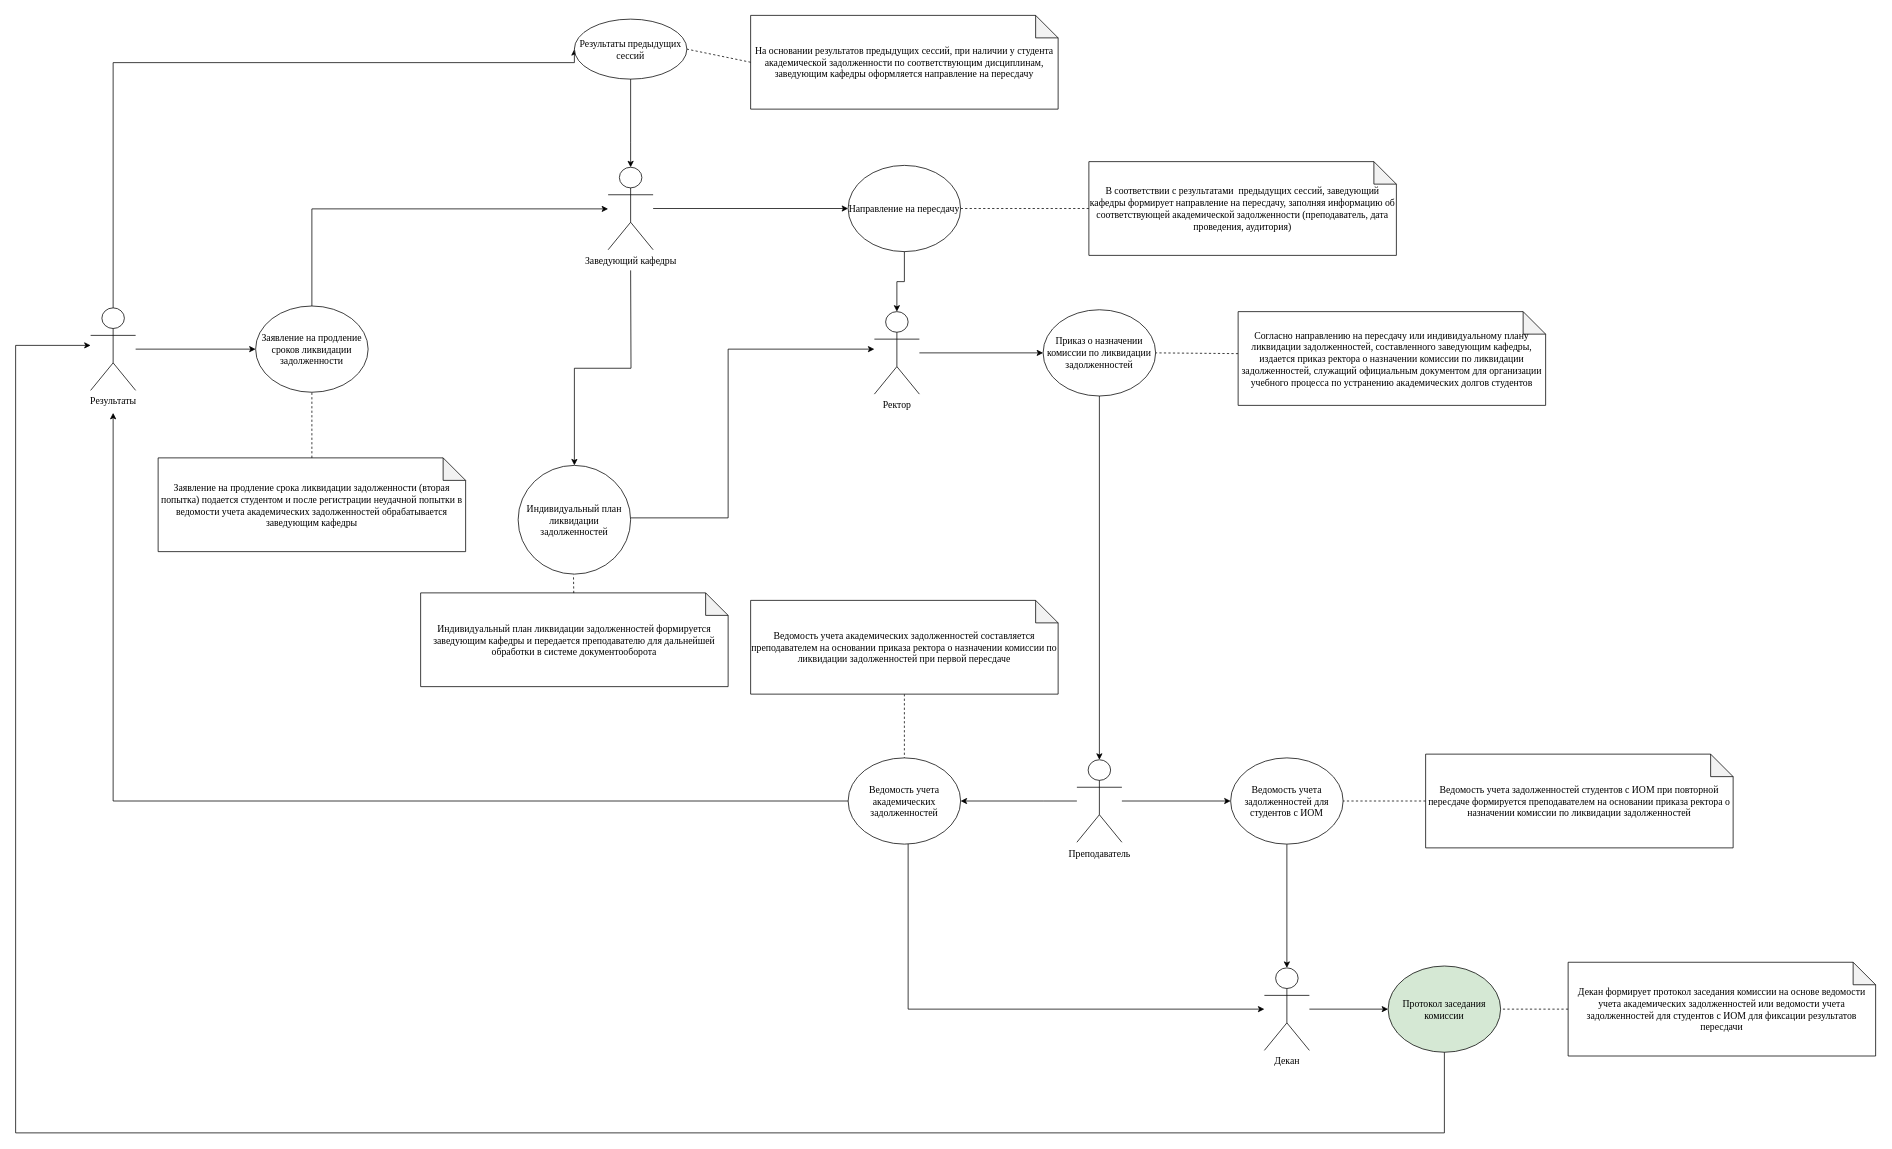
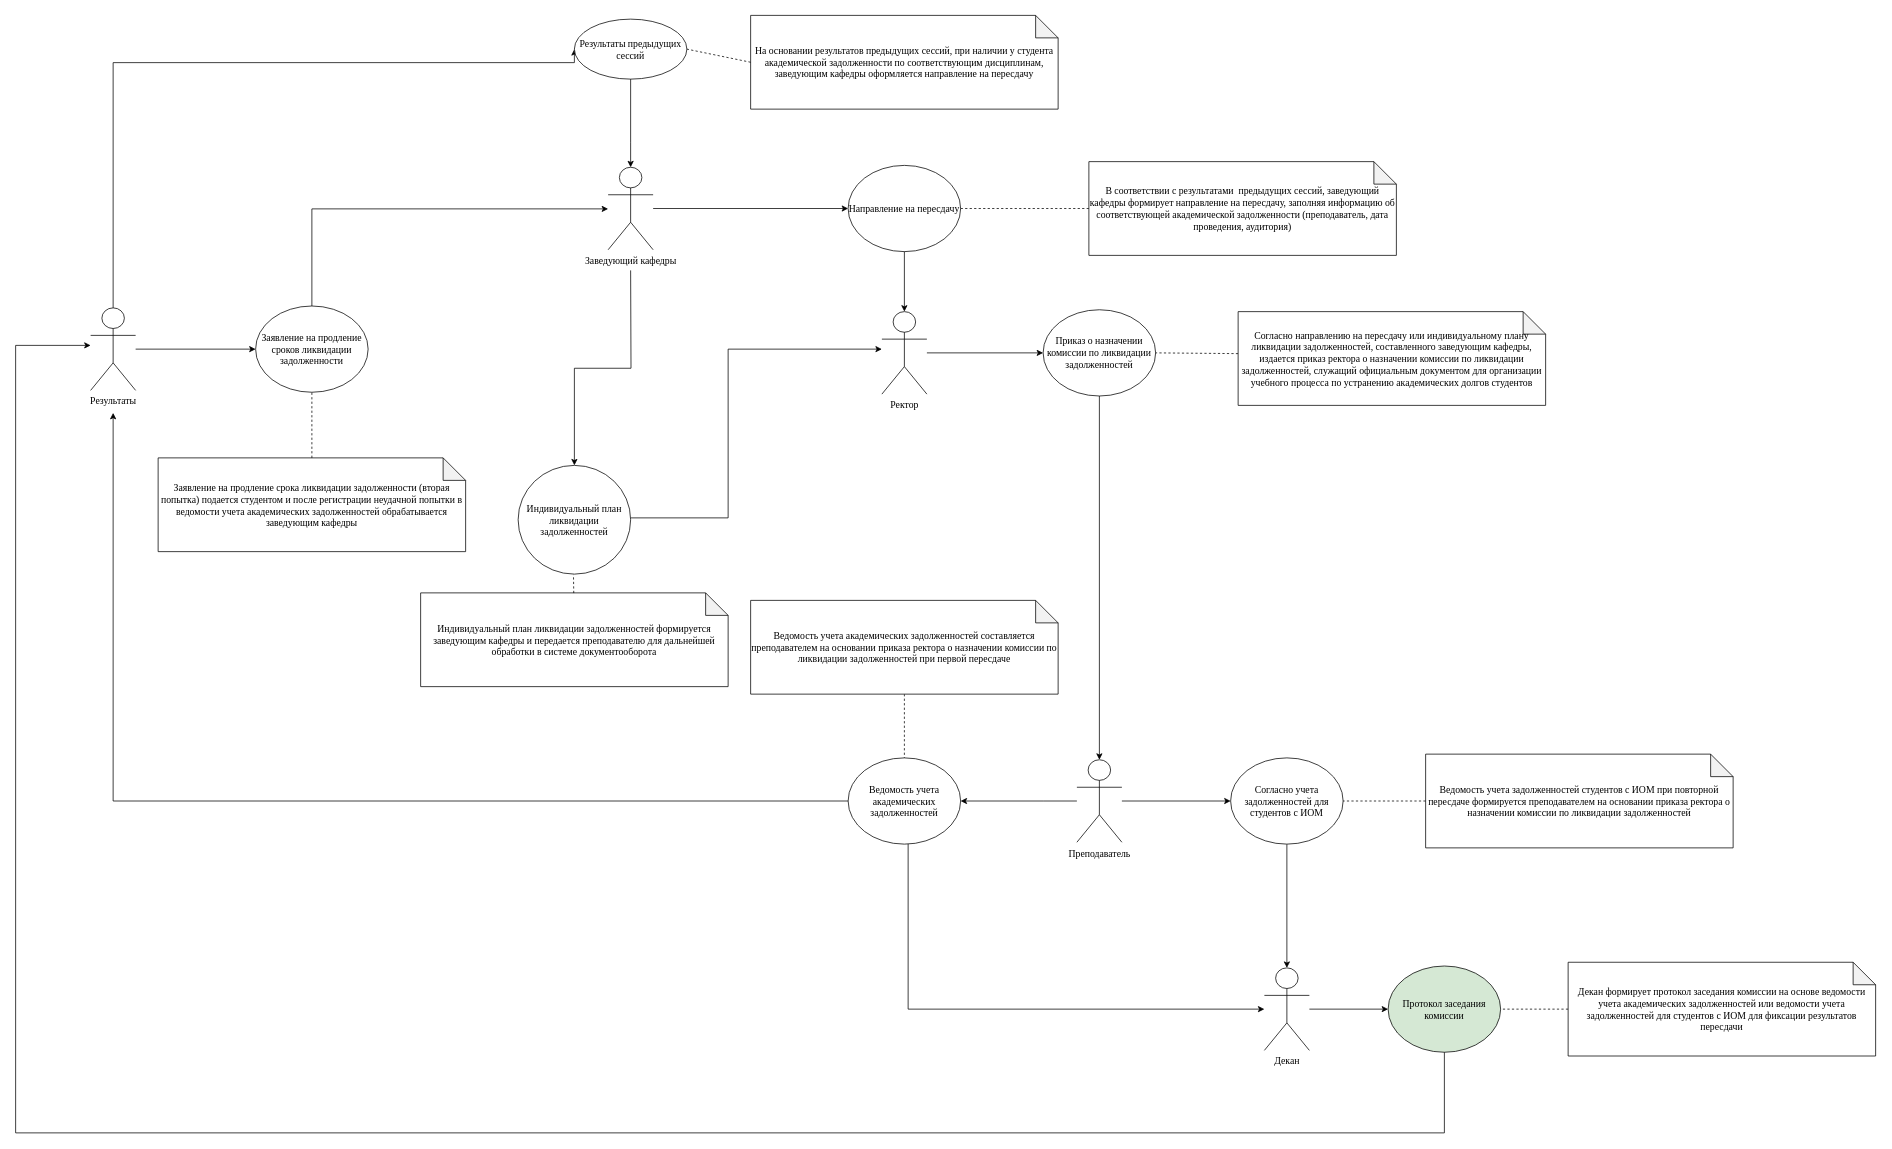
  <mxCell id="0" />
  <mxCell id="1" parent="0" />
  <mxCell id="2" style="edgeStyle=orthogonalEdgeStyle;rounded=0;orthogonalLoop=1;jettySize=auto;html=1;entryX=0;entryY=0.5;entryDx=0;entryDy=0;" parent="1" source="4" target="33" edge="1"><mxGeometry relative="1" as="geometry" /></mxCell>
  <mxCell id="3" style="edgeStyle=orthogonalEdgeStyle;rounded=0;orthogonalLoop=1;jettySize=auto;html=1;entryX=0;entryY=0.5;entryDx=0;entryDy=0;" edge="1" parent="1" source="4" target="17"><mxGeometry relative="1" as="geometry"><Array as="points"><mxPoint x="150" y="83" /></Array></mxGeometry></mxCell>
  <mxCell id="4" value="Результаты" style="shape=umlActor;verticalLabelPosition=bottom;verticalAlign=top;html=1;outlineConnect=0;fontFamily=Times New Roman;fontSize=13;" parent="1" vertex="1"><mxGeometry x="120" y="410" width="60" height="110" as="geometry" /></mxCell>
  <mxCell id="5" style="edgeStyle=orthogonalEdgeStyle;rounded=0;orthogonalLoop=1;jettySize=auto;html=1;entryX=0;entryY=0.5;entryDx=0;entryDy=0;fontFamily=Times New Roman;fontSize=13;" parent="1" source="7" target="16" edge="1"><mxGeometry relative="1" as="geometry" /></mxCell>
  <mxCell id="6" style="edgeStyle=orthogonalEdgeStyle;rounded=0;orthogonalLoop=1;jettySize=auto;html=1;entryX=0.5;entryY=0;entryDx=0;entryDy=0;" edge="1" parent="1" target="35"><mxGeometry relative="1" as="geometry"><mxPoint x="840" y="360" as="sourcePoint" /></mxGeometry></mxCell>
  <mxCell id="7" value="Заведующий кафедры" style="shape=umlActor;verticalLabelPosition=bottom;verticalAlign=top;html=1;outlineConnect=0;fontFamily=Times New Roman;fontSize=13;" parent="1" vertex="1"><mxGeometry x="810" y="222.5" width="60" height="110" as="geometry" /></mxCell>
  <mxCell id="8" style="edgeStyle=orthogonalEdgeStyle;rounded=0;orthogonalLoop=1;jettySize=auto;html=1;entryX=0;entryY=0.5;entryDx=0;entryDy=0;fontFamily=Times New Roman;fontSize=13;" parent="1" source="9" target="15" edge="1"><mxGeometry relative="1" as="geometry" /></mxCell>
- <mxCell id="9" value="Ректор" style="shape=umlActor;verticalLabelPosition=bottom;verticalAlign=top;html=1;outlineConnect=0;fontFamily=Times New Roman;fontSize=13;" parent="1" vertex="1"><mxGeometry x="1165" y="415" width="60" height="110" as="geometry" /></mxCell>
+ <mxCell id="9" value="Ректор" style="shape=umlActor;verticalLabelPosition=bottom;verticalAlign=top;html=1;outlineConnect=0;fontFamily=Times New Roman;fontSize=13;" parent="1" vertex="1"><mxGeometry x="1175" y="415" width="60" height="110" as="geometry" /></mxCell>
  <mxCell id="10" style="edgeStyle=orthogonalEdgeStyle;rounded=0;orthogonalLoop=1;jettySize=auto;html=1;" parent="1" source="12" target="40" edge="1"><mxGeometry relative="1" as="geometry" /></mxCell>
  <mxCell id="11" style="edgeStyle=orthogonalEdgeStyle;rounded=0;orthogonalLoop=1;jettySize=auto;html=1;" edge="1" parent="1" source="12" target="19"><mxGeometry relative="1" as="geometry"><Array as="points"><mxPoint x="1390" y="1068" /><mxPoint x="1390" y="1068" /></Array></mxGeometry></mxCell>
  <mxCell id="12" value="Преподаватель" style="shape=umlActor;verticalLabelPosition=bottom;verticalAlign=top;html=1;outlineConnect=0;fontFamily=Times New Roman;fontSize=13;" parent="1" vertex="1"><mxGeometry x="1435" y="1012.5" width="60" height="110" as="geometry" /></mxCell>
  <mxCell id="13" style="edgeStyle=orthogonalEdgeStyle;rounded=0;orthogonalLoop=1;jettySize=auto;html=1;fontFamily=Times New Roman;fontSize=13;" parent="1" source="14" target="20" edge="1"><mxGeometry relative="1" as="geometry" /></mxCell>
  <mxCell id="14" value="Декан" style="shape=umlActor;verticalLabelPosition=bottom;verticalAlign=top;html=1;outlineConnect=0;fontFamily=Times New Roman;fontSize=13;" parent="1" vertex="1"><mxGeometry x="1685" y="1290" width="60" height="110" as="geometry" /></mxCell>
  <mxCell id="15" value="Приказ о назначении комиссии по ликвидации задолженностей" style="ellipse;whiteSpace=wrap;html=1;fontFamily=Times New Roman;fontSize=13;" parent="1" vertex="1"><mxGeometry x="1390" y="412.5" width="150" height="115" as="geometry" /></mxCell>
  <mxCell id="16" value="Направление на пересдачу" style="ellipse;whiteSpace=wrap;html=1;fontFamily=Times New Roman;fontSize=13;" parent="1" vertex="1"><mxGeometry x="1130" y="220" width="150" height="115" as="geometry" /></mxCell>
  <mxCell id="17" value="Результаты предыдущих сессий" style="ellipse;whiteSpace=wrap;html=1;fontFamily=Times New Roman;fontSize=13;" parent="1" vertex="1"><mxGeometry x="765" y="25" width="150" height="80" as="geometry" /></mxCell>
  <mxCell id="18" style="edgeStyle=orthogonalEdgeStyle;rounded=0;orthogonalLoop=1;jettySize=auto;html=1;" parent="1" source="19" edge="1"><mxGeometry relative="1" as="geometry"><Array as="points"><mxPoint x="150" y="1068" /></Array><mxPoint x="150" y="550" as="targetPoint" /></mxGeometry></mxCell>
  <mxCell id="19" value="Ведомость учета академических задолженностей" style="ellipse;whiteSpace=wrap;html=1;fontFamily=Times New Roman;fontSize=13;" parent="1" vertex="1"><mxGeometry x="1130" y="1010" width="150" height="115" as="geometry" /></mxCell>
  <mxCell id="20" value="Протокол заседания комиссии" style="ellipse;whiteSpace=wrap;html=1;fontFamily=Times New Roman;fontSize=13;fillColor=#d5e8d4;" parent="1" vertex="1"><mxGeometry x="1850" y="1287.5" width="150" height="115" as="geometry" /></mxCell>
  <mxCell id="21" value="На основании результатов предыдущих сессий, при наличии у студента академической задолженности по соответствующим дисциплинам, заведующим кафедры оформляется направление на пересдачу" style="shape=note;whiteSpace=wrap;html=1;backgroundOutline=1;darkOpacity=0.05;fontFamily=Times New Roman;fontSize=13;" parent="1" vertex="1"><mxGeometry x="1000" y="20" width="410" height="125" as="geometry" /></mxCell>
  <mxCell id="22" value="" style="endArrow=none;dashed=1;html=1;rounded=0;entryX=1;entryY=0.5;entryDx=0;entryDy=0;exitX=0;exitY=0.5;exitDx=0;exitDy=0;exitPerimeter=0;fontFamily=Times New Roman;fontSize=13;" parent="1" source="21" target="17" edge="1"><mxGeometry width="50" height="50" relative="1" as="geometry"><mxPoint x="600" y="280" as="sourcePoint" /><mxPoint x="650" y="230" as="targetPoint" /></mxGeometry></mxCell>
  <mxCell id="23" value="" style="endArrow=none;dashed=1;html=1;rounded=0;entryX=1;entryY=0.5;entryDx=0;entryDy=0;exitX=0;exitY=0.5;exitDx=0;exitDy=0;exitPerimeter=0;fontFamily=Times New Roman;fontSize=13;" parent="1" source="27" target="16" edge="1"><mxGeometry width="50" height="50" relative="1" as="geometry"><mxPoint x="1050" y="306" as="sourcePoint" /><mxPoint x="900" y="100" as="targetPoint" /></mxGeometry></mxCell>
  <mxCell id="24" value="" style="endArrow=none;dashed=1;html=1;rounded=0;entryX=1;entryY=0.5;entryDx=0;entryDy=0;exitX=0;exitY=0.448;exitDx=0;exitDy=0;exitPerimeter=0;fontFamily=Times New Roman;fontSize=13;" parent="1" source="28" target="15" edge="1"><mxGeometry width="50" height="50" relative="1" as="geometry"><mxPoint x="1050" y="495" as="sourcePoint" /><mxPoint x="910" y="301" as="targetPoint" /></mxGeometry></mxCell>
  <mxCell id="25" value="" style="endArrow=none;dashed=1;html=1;rounded=0;fontFamily=Times New Roman;fontSize=13;exitX=0.5;exitY=1;exitDx=0;exitDy=0;exitPerimeter=0;" parent="1" source="29" target="19" edge="1"><mxGeometry width="50" height="50" relative="1" as="geometry"><mxPoint x="540" y="1082.375" as="sourcePoint" /><mxPoint x="670" y="1080" as="targetPoint" /></mxGeometry></mxCell>
  <mxCell id="26" value="" style="endArrow=none;dashed=1;html=1;rounded=0;exitX=0;exitY=0.5;exitDx=0;exitDy=0;exitPerimeter=0;fontFamily=Times New Roman;fontSize=13;entryX=1;entryY=0.5;entryDx=0;entryDy=0;" parent="1" source="30" target="20" edge="1"><mxGeometry width="50" height="50" relative="1" as="geometry"><mxPoint x="1050" y="885" as="sourcePoint" /><mxPoint x="1180" y="1027" as="targetPoint" /></mxGeometry></mxCell>
  <mxCell id="27" value="В соответствии с результатами &amp;nbsp;предыдущих сессий, заведующий кафедры формирует направление на пересдачу, заполняя информацию об соответствующей академической задолженности (преподаватель, дата проведения, аудитория)" style="shape=note;whiteSpace=wrap;html=1;backgroundOutline=1;darkOpacity=0.05;fontFamily=Times New Roman;fontSize=13;" parent="1" vertex="1"><mxGeometry x="1451" y="215" width="410" height="125" as="geometry" /></mxCell>
  <mxCell id="28" value="Согласно направлению на пересдачу или индивидуальному плану ликвидации задолженностей, составленного заведующим кафедры, издается приказ ректора о назначении комиссии по ликвидации задолженностей, служащий официальным документом для организации учебного процесса по устранению академических долгов студентов" style="shape=note;whiteSpace=wrap;html=1;backgroundOutline=1;darkOpacity=0.05;fontFamily=Times New Roman;fontSize=13;" parent="1" vertex="1"><mxGeometry x="1650" y="415" width="410" height="125" as="geometry" /></mxCell>
  <mxCell id="29" value="Ведомость учета академических задолженностей составляется преподавателем на основании приказа ректора о назначении комиссии по ликвидации задолженностей при первой пересдаче" style="shape=note;whiteSpace=wrap;html=1;backgroundOutline=1;darkOpacity=0.05;fontFamily=Times New Roman;fontSize=13;" parent="1" vertex="1"><mxGeometry x="1000" y="800" width="410" height="125" as="geometry" /></mxCell>
  <mxCell id="30" value="Декан формирует протокол заседания комиссии на основе ведомости учета академических задолженностей или ведомости учета задолженностей для студентов с ИОМ для фиксации результатов пересдачи" style="shape=note;whiteSpace=wrap;html=1;backgroundOutline=1;darkOpacity=0.05;fontFamily=Times New Roman;fontSize=13;" parent="1" vertex="1"><mxGeometry x="2090" y="1282.5" width="410" height="125" as="geometry" /></mxCell>
  <mxCell id="31" value="Заявление на продление срока ликвидации задолженности (вторая попытка) подается студентом и после регистрации неудачной попытки в ведомости учета академических задолженностей обрабатывается заведующим кафедры" style="shape=note;whiteSpace=wrap;html=1;backgroundOutline=1;darkOpacity=0.05;fontFamily=Times New Roman;fontSize=13;" parent="1" vertex="1"><mxGeometry y="610" width="410" height="125" as="geometry" x="210" /></mxCell>
  <mxCell id="32" style="edgeStyle=orthogonalEdgeStyle;rounded=0;orthogonalLoop=1;jettySize=auto;html=1;exitX=0.5;exitY=0;exitDx=0;exitDy=0;" parent="1" source="33" target="7" edge="1"><mxGeometry relative="1" as="geometry"><Array as="points"><mxPoint x="415" y="278" /></Array></mxGeometry></mxCell>
  <mxCell id="33" value="Заявление на продление сроков ликвидации задолженности" style="ellipse;whiteSpace=wrap;html=1;fontFamily=Times New Roman;fontSize=13;" parent="1" vertex="1"><mxGeometry x="340" y="407.5" width="150" height="115" as="geometry" /></mxCell>
  <mxCell id="34" style="edgeStyle=orthogonalEdgeStyle;rounded=0;orthogonalLoop=1;jettySize=auto;html=1;" parent="1" source="35" target="9" edge="1"><mxGeometry relative="1" as="geometry"><Array as="points"><mxPoint x="970" y="690" /><mxPoint x="970" y="465" /></Array></mxGeometry></mxCell>
  <mxCell id="35" value="Индивидуальный план ликвидации задолженностей" style="ellipse;whiteSpace=wrap;html=1;fontFamily=Times New Roman;fontSize=13;" parent="1" vertex="1"><mxGeometry x="690" y="620" width="150" height="145" as="geometry" /></mxCell>
  <mxCell id="36" value="" style="endArrow=none;dashed=1;html=1;rounded=0;fontFamily=Times New Roman;fontSize=13;exitX=0.5;exitY=0;exitDx=0;exitDy=0;exitPerimeter=0;entryX=0.5;entryY=1;entryDx=0;entryDy=0;" parent="1" source="31" target="33" edge="1"><mxGeometry width="50" height="50" relative="1" as="geometry"><mxPoint x="1419" y="680" as="sourcePoint" /><mxPoint x="-30" y="670" as="targetPoint" /></mxGeometry></mxCell>
  <mxCell id="37" value="Индивидуальный план ликвидации задолженностей формируется заведующим кафедры и передается преподавателю для дальнейшей обработки в системе документооборота" style="shape=note;whiteSpace=wrap;html=1;backgroundOutline=1;darkOpacity=0.05;fontFamily=Times New Roman;fontSize=13;" parent="1" vertex="1"><mxGeometry x="560" y="790" width="410" height="125" as="geometry" /></mxCell>
  <mxCell id="38" value="" style="endArrow=none;dashed=1;html=1;rounded=0;fontFamily=Times New Roman;fontSize=13;entryX=0.492;entryY=1.007;entryDx=0;entryDy=0;exitX=0.498;exitY=0.002;exitDx=0;exitDy=0;exitPerimeter=0;entryPerimeter=0;" parent="1" source="37" target="35" edge="1"><mxGeometry width="50" height="50" relative="1" as="geometry"><mxPoint x="530" y="868" as="sourcePoint" /><mxPoint x="450" y="590" as="targetPoint" /></mxGeometry></mxCell>
  <mxCell id="39" style="edgeStyle=orthogonalEdgeStyle;rounded=0;orthogonalLoop=1;jettySize=auto;html=1;" parent="1" source="40" target="14" edge="1"><mxGeometry relative="1" as="geometry" /></mxCell>
- <mxCell id="40" value="Ведомость учета задолженностей для студентов с ИОМ" style="ellipse;whiteSpace=wrap;html=1;fontFamily=Times New Roman;fontSize=13;" parent="1" vertex="1"><mxGeometry x="1640" y="1010" width="150" height="115" as="geometry" /></mxCell>
+ <mxCell id="40" value="Согласно учета задолженностей для студентов с ИОМ" style="ellipse;whiteSpace=wrap;html=1;fontFamily=Times New Roman;fontSize=13;" parent="1" vertex="1"><mxGeometry x="1640" y="1010" width="150" height="115" as="geometry" /></mxCell>
  <mxCell id="41" value="Ведомость учета задолженностей студентов с ИОМ при повторной пересдаче формируется преподавателем на основании приказа ректора о назначении комиссии по ликвидации задолженностей" style="shape=note;whiteSpace=wrap;html=1;backgroundOutline=1;darkOpacity=0.05;fontFamily=Times New Roman;fontSize=13;" parent="1" vertex="1"><mxGeometry x="1900" y="1005" width="410" height="125" as="geometry" /></mxCell>
  <mxCell id="42" value="" style="endArrow=none;dashed=1;html=1;rounded=0;entryX=1;entryY=0.5;entryDx=0;entryDy=0;exitX=0;exitY=0.5;exitDx=0;exitDy=0;exitPerimeter=0;fontFamily=Times New Roman;fontSize=13;" parent="1" source="41" target="40" edge="1"><mxGeometry width="50" height="50" relative="1" as="geometry"><mxPoint x="1740" y="471" as="sourcePoint" /><mxPoint x="1450" y="470" as="targetPoint" /></mxGeometry></mxCell>
  <mxCell id="43" style="edgeStyle=orthogonalEdgeStyle;rounded=0;orthogonalLoop=1;jettySize=auto;html=1;entryX=0.5;entryY=0;entryDx=0;entryDy=0;entryPerimeter=0;" parent="1" source="17" target="7" edge="1"><mxGeometry relative="1" as="geometry"><Array as="points"><mxPoint x="840" y="190" /><mxPoint x="840" y="190" /></Array></mxGeometry></mxCell>
  <mxCell id="44" style="edgeStyle=orthogonalEdgeStyle;rounded=0;orthogonalLoop=1;jettySize=auto;html=1;entryX=0.5;entryY=0;entryDx=0;entryDy=0;entryPerimeter=0;" parent="1" source="16" target="9" edge="1"><mxGeometry relative="1" as="geometry" /></mxCell>
  <mxCell id="45" style="edgeStyle=orthogonalEdgeStyle;rounded=0;orthogonalLoop=1;jettySize=auto;html=1;entryX=0.5;entryY=0;entryDx=0;entryDy=0;entryPerimeter=0;" parent="1" source="15" target="12" edge="1"><mxGeometry relative="1" as="geometry" /></mxCell>
  <mxCell id="46" style="edgeStyle=orthogonalEdgeStyle;rounded=0;orthogonalLoop=1;jettySize=auto;html=1;" parent="1" source="19" target="14" edge="1"><mxGeometry relative="1" as="geometry"><Array as="points"><mxPoint x="1210" y="1345" /></Array></mxGeometry></mxCell>
  <mxCell id="47" style="edgeStyle=orthogonalEdgeStyle;rounded=0;orthogonalLoop=1;jettySize=auto;html=1;" edge="1" parent="1" source="20"><mxGeometry relative="1" as="geometry"><mxPoint x="120" y="460" as="targetPoint" /><Array as="points"><mxPoint x="1925" y="1510" /><mxPoint x="20" y="1510" /><mxPoint x="20" y="460" /></Array></mxGeometry></mxCell>
